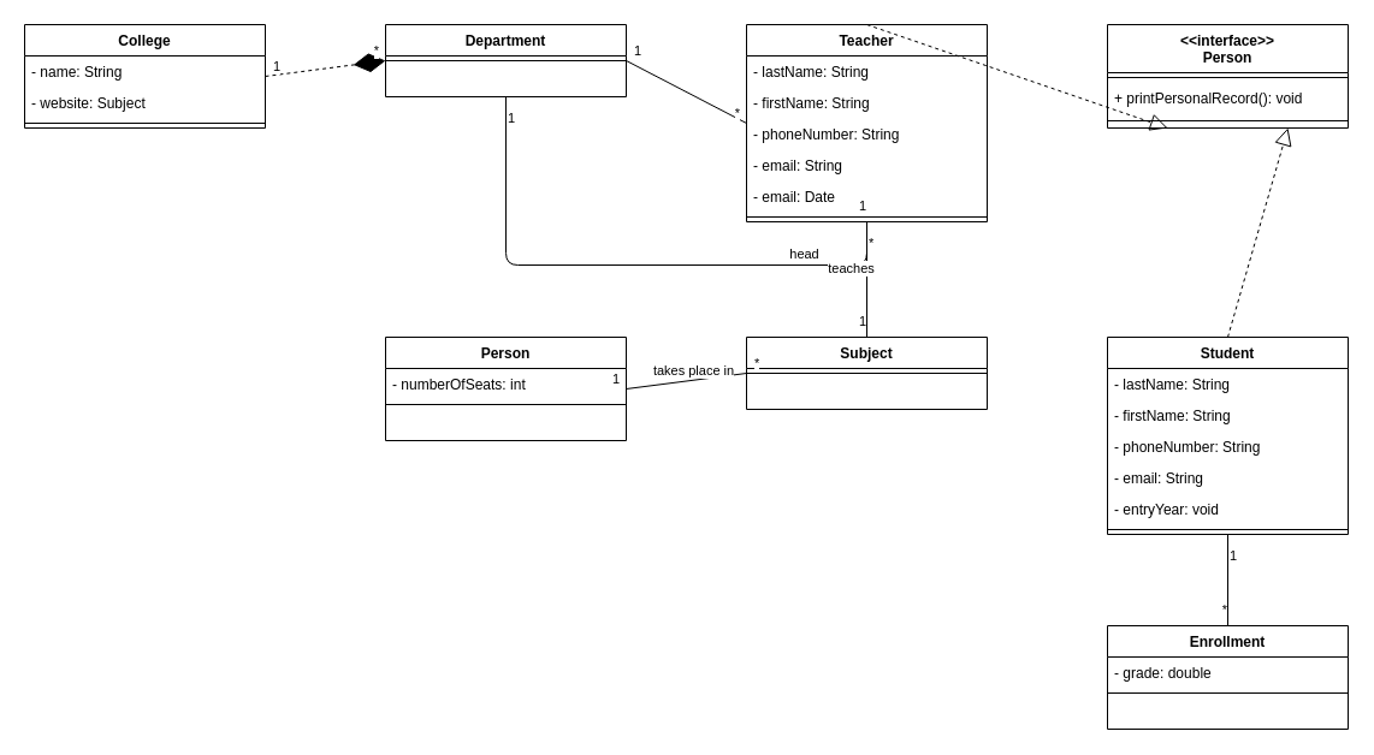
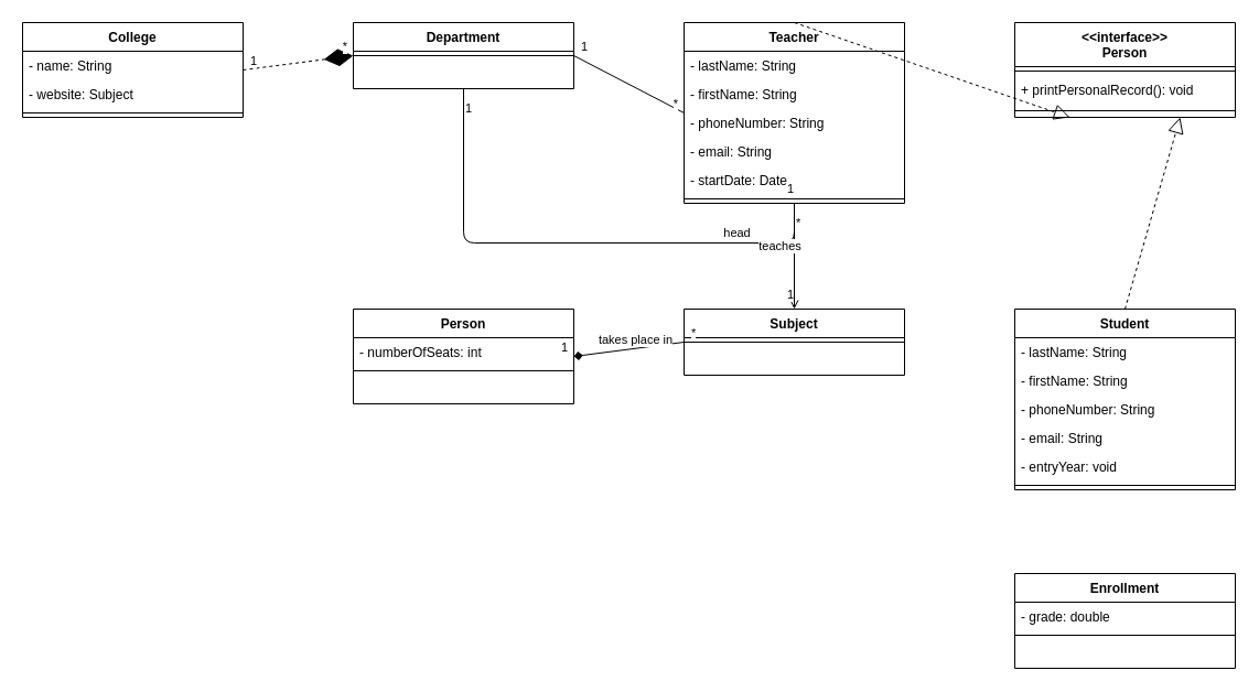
  <mxCell id="0" />
  <mxCell id="1" parent="0" />
  <mxCell id="2" value="College" style="swimlane;fontStyle=1;align=center;verticalAlign=top;childLayout=stackLayout;horizontal=1;startSize=26;horizontalStack=0;resizeParent=1;resizeParentMax=0;resizeLast=0;collapsible=1;marginBottom=0;" vertex="1" parent="1"><mxGeometry x="20" y="20" width="200" height="86" as="geometry" /></mxCell>
  <mxCell id="3" value="- name: String" style="text;strokeColor=none;fillColor=none;align=left;verticalAlign=top;spacingLeft=4;spacingRight=4;overflow=hidden;rotatable=0;points=[[0,0.5],[1,0.5]];portConstraint=eastwest;" vertex="1" parent="2"><mxGeometry y="26" width="200" height="26" as="geometry" /></mxCell>
  <mxCell id="4" value="- website: Subject" style="text;strokeColor=none;fillColor=none;align=left;verticalAlign=top;spacingLeft=4;spacingRight=4;overflow=hidden;rotatable=0;points=[[0,0.5],[1,0.5]];portConstraint=eastwest;" vertex="1" parent="2"><mxGeometry y="52" width="200" height="26" as="geometry" /></mxCell>
  <mxCell id="5" value="" style="line;strokeWidth=1;fillColor=none;align=left;verticalAlign=middle;spacingTop=-1;spacingLeft=3;spacingRight=3;rotatable=0;labelPosition=right;points=[];portConstraint=eastwest;" vertex="1" parent="2"><mxGeometry y="78" width="200" height="8" as="geometry" /></mxCell>
  <mxCell id="6" value="Department" style="swimlane;fontStyle=1;align=center;verticalAlign=top;childLayout=stackLayout;horizontal=1;startSize=26;horizontalStack=0;resizeParent=1;resizeParentMax=0;resizeLast=0;collapsible=1;marginBottom=0;" vertex="1" parent="1"><mxGeometry x="320" y="20" width="200" height="60" as="geometry" /></mxCell>
  <mxCell id="7" value="" style="line;strokeWidth=1;fillColor=none;align=left;verticalAlign=middle;spacingTop=-1;spacingLeft=3;spacingRight=3;rotatable=0;labelPosition=right;points=[];portConstraint=eastwest;" vertex="1" parent="6"><mxGeometry y="26" width="200" height="8" as="geometry" /></mxCell>
  <mxCell id="8" value="" style="text;strokeColor=none;fillColor=none;align=left;verticalAlign=top;spacingLeft=4;spacingRight=4;overflow=hidden;rotatable=0;points=[[0,0.5],[1,0.5]];portConstraint=eastwest;" vertex="1" parent="6"><mxGeometry y="34" width="200" height="26" as="geometry" /></mxCell>
  <mxCell id="9" value="Teacher" style="swimlane;fontStyle=1;align=center;verticalAlign=top;childLayout=stackLayout;horizontal=1;startSize=26;horizontalStack=0;resizeParent=1;resizeParentMax=0;resizeLast=0;collapsible=1;marginBottom=0;" vertex="1" parent="1"><mxGeometry x="620" y="20" width="200" height="164" as="geometry" /></mxCell>
  <mxCell id="10" value="- lastName: String" style="text;strokeColor=none;fillColor=none;align=left;verticalAlign=top;spacingLeft=4;spacingRight=4;overflow=hidden;rotatable=0;points=[[0,0.5],[1,0.5]];portConstraint=eastwest;" vertex="1" parent="9"><mxGeometry y="26" width="200" height="26" as="geometry" /></mxCell>
  <mxCell id="11" value="- firstName: String" style="text;strokeColor=none;fillColor=none;align=left;verticalAlign=top;spacingLeft=4;spacingRight=4;overflow=hidden;rotatable=0;points=[[0,0.5],[1,0.5]];portConstraint=eastwest;" vertex="1" parent="9"><mxGeometry y="52" width="200" height="26" as="geometry" /></mxCell>
  <mxCell id="12" value="- phoneNumber: String" style="text;strokeColor=none;fillColor=none;align=left;verticalAlign=top;spacingLeft=4;spacingRight=4;overflow=hidden;rotatable=0;points=[[0,0.5],[1,0.5]];portConstraint=eastwest;" vertex="1" parent="9"><mxGeometry y="78" width="200" height="26" as="geometry" /></mxCell>
  <mxCell id="13" value="- email: String" style="text;strokeColor=none;fillColor=none;align=left;verticalAlign=top;spacingLeft=4;spacingRight=4;overflow=hidden;rotatable=0;points=[[0,0.5],[1,0.5]];portConstraint=eastwest;" vertex="1" parent="9"><mxGeometry y="104" width="200" height="26" as="geometry" /></mxCell>
- <mxCell id="14" value="- email: Date" style="text;strokeColor=none;fillColor=none;align=left;verticalAlign=top;spacingLeft=4;spacingRight=4;overflow=hidden;rotatable=0;points=[[0,0.5],[1,0.5]];portConstraint=eastwest;" vertex="1" parent="9"><mxGeometry y="130" width="200" height="26" as="geometry" /></mxCell>
+ <mxCell id="14" value="- startDate: Date" style="text;strokeColor=none;fillColor=none;align=left;verticalAlign=top;spacingLeft=4;spacingRight=4;overflow=hidden;rotatable=0;points=[[0,0.5],[1,0.5]];portConstraint=eastwest;" vertex="1" parent="9"><mxGeometry y="130" width="200" height="26" as="geometry" /></mxCell>
  <mxCell id="15" value="" style="line;strokeWidth=1;fillColor=none;align=left;verticalAlign=middle;spacingTop=-1;spacingLeft=3;spacingRight=3;rotatable=0;labelPosition=right;points=[];portConstraint=eastwest;" vertex="1" parent="9"><mxGeometry y="156" width="200" height="8" as="geometry" /></mxCell>
  <mxCell id="16" value="Student" style="swimlane;fontStyle=1;align=center;verticalAlign=top;childLayout=stackLayout;horizontal=1;startSize=26;horizontalStack=0;resizeParent=1;resizeParentMax=0;resizeLast=0;collapsible=1;marginBottom=0;" vertex="1" parent="1"><mxGeometry x="920" y="280" width="200" height="164" as="geometry" /></mxCell>
  <mxCell id="17" value="- lastName: String" style="text;strokeColor=none;fillColor=none;align=left;verticalAlign=top;spacingLeft=4;spacingRight=4;overflow=hidden;rotatable=0;points=[[0,0.5],[1,0.5]];portConstraint=eastwest;" vertex="1" parent="16"><mxGeometry y="26" width="200" height="26" as="geometry" /></mxCell>
  <mxCell id="18" value="- firstName: String" style="text;strokeColor=none;fillColor=none;align=left;verticalAlign=top;spacingLeft=4;spacingRight=4;overflow=hidden;rotatable=0;points=[[0,0.5],[1,0.5]];portConstraint=eastwest;" vertex="1" parent="16"><mxGeometry y="52" width="200" height="26" as="geometry" /></mxCell>
  <mxCell id="19" value="- phoneNumber: String" style="text;strokeColor=none;fillColor=none;align=left;verticalAlign=top;spacingLeft=4;spacingRight=4;overflow=hidden;rotatable=0;points=[[0,0.5],[1,0.5]];portConstraint=eastwest;" vertex="1" parent="16"><mxGeometry y="78" width="200" height="26" as="geometry" /></mxCell>
  <mxCell id="20" value="- email: String" style="text;strokeColor=none;fillColor=none;align=left;verticalAlign=top;spacingLeft=4;spacingRight=4;overflow=hidden;rotatable=0;points=[[0,0.5],[1,0.5]];portConstraint=eastwest;" vertex="1" parent="16"><mxGeometry y="104" width="200" height="26" as="geometry" /></mxCell>
  <mxCell id="21" value="- entryYear: void" style="text;strokeColor=none;fillColor=none;align=left;verticalAlign=top;spacingLeft=4;spacingRight=4;overflow=hidden;rotatable=0;points=[[0,0.5],[1,0.5]];portConstraint=eastwest;" vertex="1" parent="16"><mxGeometry y="130" width="200" height="26" as="geometry" /></mxCell>
  <mxCell id="22" value="" style="line;strokeWidth=1;fillColor=none;align=left;verticalAlign=middle;spacingTop=-1;spacingLeft=3;spacingRight=3;rotatable=0;labelPosition=right;points=[];portConstraint=eastwest;" vertex="1" parent="16"><mxGeometry y="156" width="200" height="8" as="geometry" /></mxCell>
  <mxCell id="23" value="Subject" style="swimlane;fontStyle=1;align=center;verticalAlign=top;childLayout=stackLayout;horizontal=1;startSize=26;horizontalStack=0;resizeParent=1;resizeParentMax=0;resizeLast=0;collapsible=1;marginBottom=0;" vertex="1" parent="1"><mxGeometry x="620" y="280" width="200" height="60" as="geometry" /></mxCell>
  <mxCell id="24" value="" style="line;strokeWidth=1;fillColor=none;align=left;verticalAlign=middle;spacingTop=-1;spacingLeft=3;spacingRight=3;rotatable=0;labelPosition=right;points=[];portConstraint=eastwest;" vertex="1" parent="23"><mxGeometry y="26" width="200" height="8" as="geometry" /></mxCell>
  <mxCell id="25" value="" style="text;strokeColor=none;fillColor=none;align=left;verticalAlign=top;spacingLeft=4;spacingRight=4;overflow=hidden;rotatable=0;points=[[0,0.5],[1,0.5]];portConstraint=eastwest;" vertex="1" parent="23"><mxGeometry y="34" width="200" height="26" as="geometry" /></mxCell>
  <mxCell id="26" value="Person" style="swimlane;fontStyle=1;align=center;verticalAlign=top;childLayout=stackLayout;horizontal=1;startSize=26;horizontalStack=0;resizeParent=1;resizeParentMax=0;resizeLast=0;collapsible=1;marginBottom=0;" vertex="1" parent="1"><mxGeometry x="320" y="280" width="200" height="86" as="geometry" /></mxCell>
  <mxCell id="27" value="- numberOfSeats: int" style="text;strokeColor=none;fillColor=none;align=left;verticalAlign=top;spacingLeft=4;spacingRight=4;overflow=hidden;rotatable=0;points=[[0,0.5],[1,0.5]];portConstraint=eastwest;" vertex="1" parent="26"><mxGeometry y="26" width="200" height="26" as="geometry" /></mxCell>
  <mxCell id="28" value="" style="line;strokeWidth=1;fillColor=none;align=left;verticalAlign=middle;spacingTop=-1;spacingLeft=3;spacingRight=3;rotatable=0;labelPosition=right;points=[];portConstraint=eastwest;" vertex="1" parent="26"><mxGeometry y="52" width="200" height="8" as="geometry" /></mxCell>
  <mxCell id="29" value="" style="text;strokeColor=none;fillColor=none;align=left;verticalAlign=top;spacingLeft=4;spacingRight=4;overflow=hidden;rotatable=0;points=[[0,0.5],[1,0.5]];portConstraint=eastwest;" vertex="1" parent="26"><mxGeometry y="60" width="200" height="26" as="geometry" /></mxCell>
  <mxCell id="30" value="Enrollment" style="swimlane;fontStyle=1;align=center;verticalAlign=top;childLayout=stackLayout;horizontal=1;startSize=26;horizontalStack=0;resizeParent=1;resizeParentMax=0;resizeLast=0;collapsible=1;marginBottom=0;" vertex="1" parent="1"><mxGeometry x="920" y="520" width="200" height="86" as="geometry" /></mxCell>
  <mxCell id="31" value="- grade: double" style="text;strokeColor=none;fillColor=none;align=left;verticalAlign=top;spacingLeft=4;spacingRight=4;overflow=hidden;rotatable=0;points=[[0,0.5],[1,0.5]];portConstraint=eastwest;" vertex="1" parent="30"><mxGeometry y="26" width="200" height="26" as="geometry" /></mxCell>
  <mxCell id="32" value="" style="line;strokeWidth=1;fillColor=none;align=left;verticalAlign=middle;spacingTop=-1;spacingLeft=3;spacingRight=3;rotatable=0;labelPosition=right;points=[];portConstraint=eastwest;" vertex="1" parent="30"><mxGeometry y="52" width="200" height="8" as="geometry" /></mxCell>
  <mxCell id="33" value="" style="text;strokeColor=none;fillColor=none;align=left;verticalAlign=top;spacingLeft=4;spacingRight=4;overflow=hidden;rotatable=0;points=[[0,0.5],[1,0.5]];portConstraint=eastwest;" vertex="1" parent="30"><mxGeometry y="60" width="200" height="26" as="geometry" /></mxCell>
  <mxCell id="34" value="&lt;&lt;interface&gt;&gt;&#10;Person" style="swimlane;fontStyle=1;align=center;verticalAlign=top;childLayout=stackLayout;horizontal=1;startSize=40;horizontalStack=0;resizeParent=1;resizeParentMax=0;resizeLast=0;collapsible=1;marginBottom=0;" vertex="1" parent="1"><mxGeometry x="920" y="20" width="200" height="86" as="geometry" /></mxCell>
  <mxCell id="35" value="" style="line;strokeWidth=1;fillColor=none;align=left;verticalAlign=middle;spacingTop=-1;spacingLeft=3;spacingRight=3;rotatable=0;labelPosition=right;points=[];portConstraint=eastwest;" vertex="1" parent="34"><mxGeometry y="40" width="200" height="8" as="geometry" /></mxCell>
  <mxCell id="36" value="+ printPersonalRecord(): void" style="text;strokeColor=none;fillColor=none;align=left;verticalAlign=top;spacingLeft=4;spacingRight=4;overflow=hidden;rotatable=0;points=[[0,0.5],[1,0.5]];portConstraint=eastwest;" vertex="1" parent="34"><mxGeometry y="48" width="200" height="26" as="geometry" /></mxCell>
  <mxCell id="37" value="" style="line;strokeWidth=1;fillColor=none;align=left;verticalAlign=middle;spacingTop=-1;spacingLeft=3;spacingRight=3;rotatable=0;labelPosition=right;points=[];portConstraint=eastwest;" vertex="1" parent="34"><mxGeometry y="74" width="200" height="12" as="geometry" /></mxCell>
  <mxCell id="38" value="" style="endArrow=diamondThin;endFill=1;endSize=24;html=1;exitX=1;exitY=0.5;exitDx=0;exitDy=0;entryX=0;entryY=0.5;entryDx=0;entryDy=0;dashed=1;" edge="1" parent="1" source="2" target="6"><mxGeometry width="160" relative="1" as="geometry"><mxPoint x="220" y="63" as="sourcePoint" /><mxPoint x="320" y="50" as="targetPoint" /></mxGeometry></mxCell>
  <mxCell id="39" value="1" style="edgeLabel;resizable=0;html=1;align=left;verticalAlign=bottom;" connectable="0" vertex="1" parent="38"><mxGeometry x="-1" relative="1" as="geometry"><mxPoint x="5" as="offset" /></mxGeometry></mxCell>
  <mxCell id="40" value="*" style="edgeLabel;resizable=0;html=1;align=right;verticalAlign=bottom;" connectable="0" vertex="1" parent="38"><mxGeometry x="1" relative="1" as="geometry"><mxPoint x="-5" as="offset" /></mxGeometry></mxCell>
  <mxCell id="41" value="" style="endArrow=none;html=1;exitX=1;exitY=0.5;exitDx=0;exitDy=0;entryX=0;entryY=0.5;entryDx=0;entryDy=0;" edge="1" parent="1" source="6" target="9"><mxGeometry width="160" relative="1" as="geometry"><mxPoint x="520" y="50" as="sourcePoint" /><mxPoint x="620" y="102" as="targetPoint" /></mxGeometry></mxCell>
  <mxCell id="42" value="1" style="edgeLabel;resizable=0;html=1;align=left;verticalAlign=bottom;" connectable="0" vertex="1" parent="41"><mxGeometry x="-1" relative="1" as="geometry"><mxPoint x="5" as="offset" /></mxGeometry></mxCell>
  <mxCell id="43" value="*" style="edgeLabel;resizable=0;html=1;align=right;verticalAlign=bottom;" connectable="0" vertex="1" parent="41"><mxGeometry x="1" relative="1" as="geometry"><mxPoint x="-5" as="offset" /></mxGeometry></mxCell>
  <mxCell id="44" value="" style="endArrow=none;html=1;exitX=0.5;exitY=1;exitDx=0;exitDy=0;entryX=0.5;entryY=1;entryDx=0;entryDy=0;" edge="1" parent="1" source="6" target="9"><mxGeometry width="160" relative="1" as="geometry"><mxPoint x="420" y="100" as="sourcePoint" /><mxPoint x="720" y="200" as="targetPoint" /><Array as="points"><mxPoint x="420" y="220" /><mxPoint x="720" y="220" /></Array></mxGeometry></mxCell>
  <mxCell id="45" value="1" style="edgeLabel;resizable=0;html=1;align=left;verticalAlign=top;" connectable="0" vertex="1" parent="44"><mxGeometry x="-1" relative="1" as="geometry"><mxPoint y="5" as="offset" /></mxGeometry></mxCell>
  <mxCell id="46" value="1" style="edgeLabel;resizable=0;html=1;align=right;verticalAlign=bottom;" connectable="0" vertex="1" parent="44"><mxGeometry x="1" relative="1" as="geometry"><mxPoint y="-5" as="offset" /></mxGeometry></mxCell>
  <mxCell id="47" value="head" style="edgeLabel;html=1;align=center;verticalAlign=middle;resizable=0;points=[];" vertex="1" connectable="0" parent="44"><mxGeometry x="0.5" y="1" relative="1" as="geometry"><mxPoint x="30" y="-9" as="offset" /></mxGeometry></mxCell>
- <mxCell id="48" value="" style="endArrow=none;html=1;exitX=0.5;exitY=1;exitDx=0;exitDy=0;entryX=0.5;entryY=0;entryDx=0;entryDy=0;" edge="1" parent="1" source="9" target="23"><mxGeometry width="160" relative="1" as="geometry"><mxPoint x="720" y="200" as="sourcePoint" /><mxPoint x="720" y="270" as="targetPoint" /></mxGeometry></mxCell>
+ <mxCell id="48" value="" style="endArrow=open;html=1;exitX=0.5;exitY=1;exitDx=0;exitDy=0;entryX=0.5;entryY=0;entryDx=0;entryDy=0;" edge="1" parent="1" source="9" target="23"><mxGeometry width="160" relative="1" as="geometry"><mxPoint x="720" y="200" as="sourcePoint" /><mxPoint x="720" y="270" as="targetPoint" /></mxGeometry></mxCell>
  <mxCell id="49" value="*" style="edgeLabel;resizable=0;html=1;align=left;verticalAlign=top;" connectable="0" vertex="1" parent="48"><mxGeometry x="-1" relative="1" as="geometry"><mxPoint y="5" as="offset" /></mxGeometry></mxCell>
  <mxCell id="50" value="1" style="edgeLabel;resizable=0;html=1;align=right;verticalAlign=bottom;" connectable="0" vertex="1" parent="48"><mxGeometry x="1" relative="1" as="geometry"><mxPoint y="-5" as="offset" /></mxGeometry></mxCell>
  <mxCell id="51" value="teaches" style="edgeLabel;html=1;align=center;verticalAlign=middle;resizable=0;points=[];" vertex="1" connectable="0" parent="48"><mxGeometry x="-0.1" y="1" relative="1" as="geometry"><mxPoint x="-15" y="-5" as="offset" /></mxGeometry></mxCell>
- <mxCell id="52" value="" style="endArrow=none;html=1;exitX=0;exitY=0.5;exitDx=0;exitDy=0;entryX=1;entryY=0.5;entryDx=0;entryDy=0;" edge="1" parent="1" source="23" target="26"><mxGeometry width="160" relative="1" as="geometry"><mxPoint x="610" y="310" as="sourcePoint" /><mxPoint x="530" y="323" as="targetPoint" /></mxGeometry></mxCell>
+ <mxCell id="52" value="" style="endArrow=diamond;html=1;exitX=0;exitY=0.5;exitDx=0;exitDy=0;entryX=1;entryY=0.5;entryDx=0;entryDy=0;" edge="1" parent="1" source="23" target="26"><mxGeometry width="160" relative="1" as="geometry"><mxPoint x="610" y="310" as="sourcePoint" /><mxPoint x="530" y="323" as="targetPoint" /></mxGeometry></mxCell>
  <mxCell id="53" value="*" style="edgeLabel;resizable=0;html=1;align=left;verticalAlign=bottom;" connectable="0" vertex="1" parent="52"><mxGeometry x="-1" relative="1" as="geometry"><mxPoint x="5" as="offset" /></mxGeometry></mxCell>
  <mxCell id="54" value="1" style="edgeLabel;resizable=0;html=1;align=right;verticalAlign=bottom;" connectable="0" vertex="1" parent="52"><mxGeometry x="1" relative="1" as="geometry"><mxPoint x="-5" as="offset" /></mxGeometry></mxCell>
  <mxCell id="55" value="takes place in" style="edgeLabel;html=1;align=center;verticalAlign=middle;resizable=0;points=[];" vertex="1" connectable="0" parent="52"><mxGeometry x="-0.1" y="1" relative="1" as="geometry"><mxPoint y="-9" as="offset" /></mxGeometry></mxCell>
- <mxCell id="56" value="" style="endArrow=none;html=1;exitX=0.5;exitY=1;exitDx=0;exitDy=0;entryX=0.5;entryY=0;entryDx=0;entryDy=0;" edge="1" parent="1" source="16" target="30"><mxGeometry width="160" relative="1" as="geometry"><mxPoint x="1020" y="460" as="sourcePoint" /><mxPoint x="1020" y="510" as="targetPoint" /></mxGeometry></mxCell>
- <mxCell id="57" value="1" style="edgeLabel;resizable=0;html=1;align=left;verticalAlign=top;" connectable="0" vertex="1" parent="56"><mxGeometry x="-1" relative="1" as="geometry"><mxPoint y="5" as="offset" /></mxGeometry></mxCell>
- <mxCell id="58" value="*" style="edgeLabel;resizable=0;html=1;align=right;verticalAlign=bottom;" connectable="0" vertex="1" parent="56"><mxGeometry x="1" relative="1" as="geometry"><mxPoint y="-5" as="offset" /></mxGeometry></mxCell>
  <mxCell id="59" value="" style="endArrow=block;dashed=1;endFill=0;endSize=12;html=1;exitX=0.5;exitY=0;exitDx=0;exitDy=0;entryX=0.25;entryY=1;entryDx=0;entryDy=0;" edge="1" parent="1" source="9" target="34"><mxGeometry width="160" relative="1" as="geometry"><mxPoint x="720" y="10" as="sourcePoint" /><mxPoint x="970" y="120" as="targetPoint" /></mxGeometry></mxCell>
  <mxCell id="60" value="" style="endArrow=block;dashed=1;endFill=0;endSize=12;html=1;exitX=0.5;exitY=0;exitDx=0;exitDy=0;entryX=0.75;entryY=1;entryDx=0;entryDy=0;" edge="1" parent="1" source="16" target="34"><mxGeometry width="160" relative="1" as="geometry"><mxPoint x="1020" y="270" as="sourcePoint" /><mxPoint x="1070" y="120" as="targetPoint" /></mxGeometry></mxCell>
